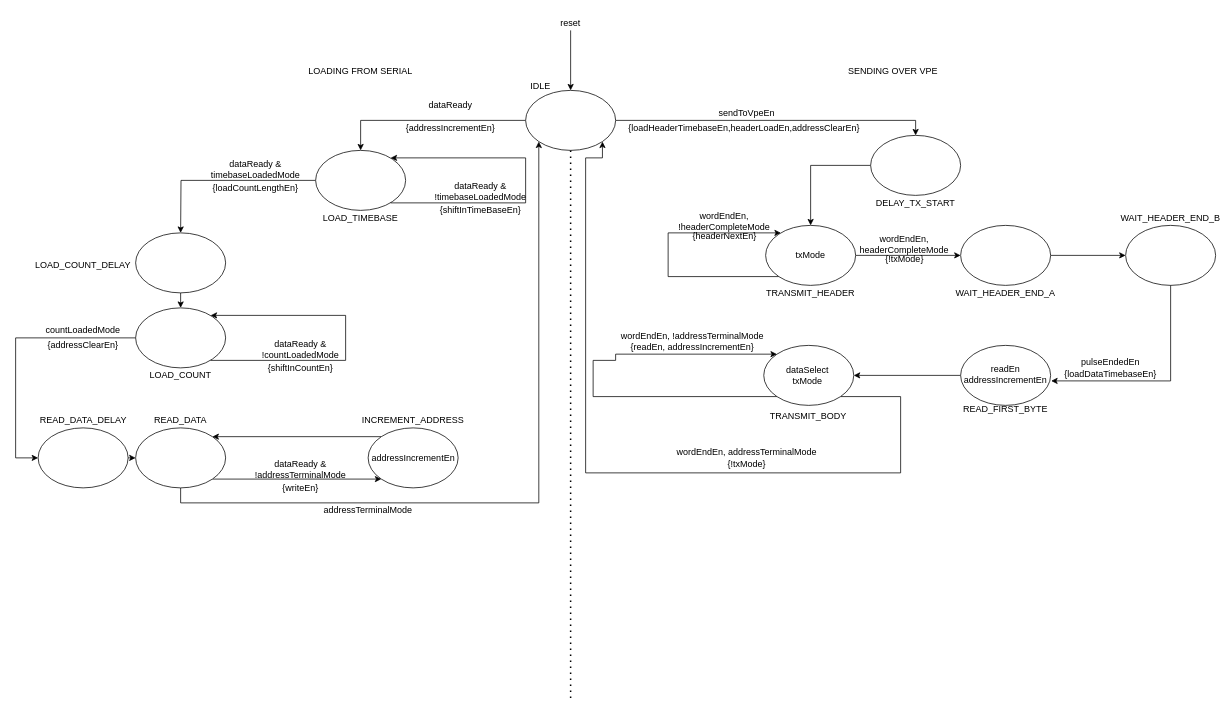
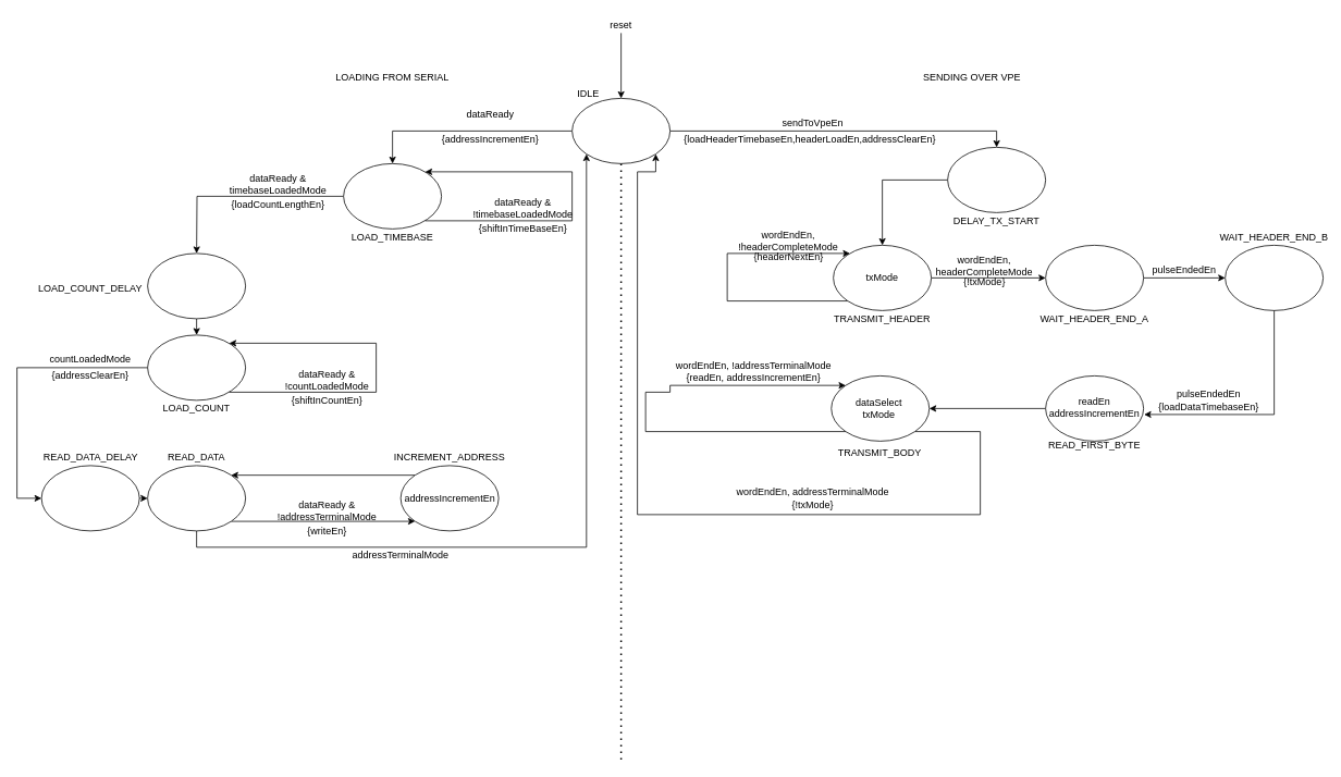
  <mxCell id="0" />
  <mxCell id="1" parent="0" />
  <mxCell id="2" style="edgeStyle=orthogonalEdgeStyle;rounded=0;orthogonalLoop=1;jettySize=auto;html=1;exitX=0;exitY=0.5;exitDx=0;exitDy=0;entryX=0.5;entryY=0;entryDx=0;entryDy=0;" edge="1" parent="1" source="4" target="9"><mxGeometry relative="1" as="geometry" /></mxCell>
  <mxCell id="3" style="edgeStyle=orthogonalEdgeStyle;rounded=0;orthogonalLoop=1;jettySize=auto;html=1;exitX=1;exitY=0.5;exitDx=0;exitDy=0;entryX=0.5;entryY=0;entryDx=0;entryDy=0;" edge="1" parent="1" source="4" target="47"><mxGeometry relative="1" as="geometry" /></mxCell>
  <mxCell id="4" value="" style="ellipse;whiteSpace=wrap;html=1;" vertex="1" parent="1"><mxGeometry x="700" y="120" width="120" height="80" as="geometry" /></mxCell>
  <mxCell id="5" style="edgeStyle=orthogonalEdgeStyle;rounded=0;orthogonalLoop=1;jettySize=auto;html=1;entryX=0.5;entryY=0;entryDx=0;entryDy=0;" edge="1" parent="1" source="6" target="4"><mxGeometry relative="1" as="geometry" /></mxCell>
  <mxCell id="6" value="reset" style="text;html=1;align=center;verticalAlign=middle;whiteSpace=wrap;rounded=0;" vertex="1" parent="1"><mxGeometry x="740" y="20" width="40" height="20" as="geometry" /></mxCell>
  <mxCell id="7" value="" style="endArrow=none;dashed=1;html=1;dashPattern=1 3;strokeWidth=2;rounded=0;" edge="1" parent="1"><mxGeometry width="50" height="50" relative="1" as="geometry"><mxPoint x="760" y="930" as="sourcePoint" /><mxPoint x="760" y="200" as="targetPoint" /></mxGeometry></mxCell>
  <mxCell id="8" style="edgeStyle=orthogonalEdgeStyle;rounded=0;orthogonalLoop=1;jettySize=auto;html=1;exitX=0;exitY=0.5;exitDx=0;exitDy=0;" edge="1" parent="1" source="9"><mxGeometry relative="1" as="geometry"><mxPoint x="240" y="310" as="targetPoint" /></mxGeometry></mxCell>
  <mxCell id="9" value="" style="ellipse;whiteSpace=wrap;html=1;" vertex="1" parent="1"><mxGeometry x="420" y="200" width="120" height="80" as="geometry" /></mxCell>
  <mxCell id="10" value="dataReady" style="text;html=1;align=center;verticalAlign=middle;whiteSpace=wrap;rounded=0;" vertex="1" parent="1"><mxGeometry x="570" y="130" width="60" height="20" as="geometry" /></mxCell>
  <mxCell id="11" value="{addressIncrementEn}" style="text;html=1;align=center;verticalAlign=middle;whiteSpace=wrap;rounded=0;" vertex="1" parent="1"><mxGeometry x="530" y="160" width="140" height="20" as="geometry" /></mxCell>
  <mxCell id="12" value="LOADING FROM SERIAL" style="text;html=1;align=center;verticalAlign=middle;whiteSpace=wrap;rounded=0;" vertex="1" parent="1"><mxGeometry x="390" width="180" height="30" as="geometry" y="80" /></mxCell>
  <mxCell id="13" value="SENDING OVER VPE" style="text;html=1;align=center;verticalAlign=middle;whiteSpace=wrap;rounded=0;" vertex="1" parent="1"><mxGeometry x="1100" width="180" height="30" as="geometry" y="80" /></mxCell>
  <mxCell id="14" style="edgeStyle=orthogonalEdgeStyle;rounded=0;orthogonalLoop=1;jettySize=auto;html=1;exitX=0;exitY=0.5;exitDx=0;exitDy=0;" edge="1" parent="1" source="15"><mxGeometry relative="1" as="geometry"><mxPoint x="50" y="610" as="targetPoint" /><Array as="points"><mxPoint x="20" y="450" /><mxPoint x="20" y="610" /></Array></mxGeometry></mxCell>
  <mxCell id="15" value="" style="ellipse;whiteSpace=wrap;html=1;" vertex="1" parent="1"><mxGeometry y="410" width="120" height="80" as="geometry" x="180" /></mxCell>
  <mxCell id="16" value="IDLE" style="text;html=1;align=center;verticalAlign=middle;whiteSpace=wrap;rounded=0;" vertex="1" parent="1"><mxGeometry x="690" y="100" width="60" height="30" as="geometry" /></mxCell>
  <mxCell id="17" value="LOAD_TIMEBASE" style="text;html=1;align=center;verticalAlign=middle;whiteSpace=wrap;rounded=0;" vertex="1" parent="1"><mxGeometry x="425" y="280" width="110" height="20" as="geometry" /></mxCell>
  <mxCell id="18" value="LOAD_COUNT" style="text;html=1;align=center;verticalAlign=middle;whiteSpace=wrap;rounded=0;" vertex="1" parent="1"><mxGeometry x="185" y="490" width="110" height="20" as="geometry" /></mxCell>
  <mxCell id="19" value="" style="endArrow=classic;html=1;rounded=0;" edge="1" parent="1"><mxGeometry width="50" height="50" relative="1" as="geometry"><mxPoint x="520" y="270" as="sourcePoint" /><mxPoint x="520" y="210" as="targetPoint" /><Array as="points"><mxPoint x="700" y="270" /><mxPoint x="700" y="210" /></Array></mxGeometry></mxCell>
  <mxCell id="20" value="dataReady &amp;amp; !timebaseLoadedMode" style="text;html=1;align=center;verticalAlign=middle;whiteSpace=wrap;rounded=0;" vertex="1" parent="1"><mxGeometry x="590" y="240" width="100" height="30" as="geometry" /></mxCell>
  <mxCell id="21" value="{shiftInTimeBaseEn}" style="text;html=1;align=center;verticalAlign=middle;whiteSpace=wrap;rounded=0;" vertex="1" parent="1"><mxGeometry x="570" y="270" width="140" height="20" as="geometry" /></mxCell>
  <mxCell id="22" value="dataReady &amp;amp; timebaseLoadedMode" style="text;html=1;align=center;verticalAlign=middle;whiteSpace=wrap;rounded=0;" vertex="1" parent="1"><mxGeometry x="290" y="210" width="100" height="30" as="geometry" /></mxCell>
  <mxCell id="23" value="{loadCountLengthEn}" style="text;html=1;align=center;verticalAlign=middle;whiteSpace=wrap;rounded=0;" vertex="1" parent="1"><mxGeometry x="270" y="240" width="140" height="20" as="geometry" /></mxCell>
  <mxCell id="24" value="" style="endArrow=classic;html=1;rounded=0;" edge="1" parent="1"><mxGeometry width="50" height="50" relative="1" as="geometry"><mxPoint x="280" y="480" as="sourcePoint" /><mxPoint x="280" y="420" as="targetPoint" /><Array as="points"><mxPoint x="460" y="480" /><mxPoint x="460" y="420" /></Array></mxGeometry></mxCell>
  <mxCell id="25" value="dataReady &amp;amp; !countLoadedMode" style="text;html=1;align=center;verticalAlign=middle;whiteSpace=wrap;rounded=0;" vertex="1" parent="1"><mxGeometry x="350" y="450" width="100" height="30" as="geometry" /></mxCell>
  <mxCell id="26" value="{shiftInCountEn}" style="text;html=1;align=center;verticalAlign=middle;whiteSpace=wrap;rounded=0;" vertex="1" parent="1"><mxGeometry x="330" y="480" width="140" height="20" as="geometry" /></mxCell>
  <mxCell id="27" style="edgeStyle=orthogonalEdgeStyle;rounded=0;orthogonalLoop=1;jettySize=auto;html=1;exitX=0.5;exitY=1;exitDx=0;exitDy=0;entryX=0;entryY=1;entryDx=0;entryDy=0;" edge="1" parent="1" source="29" target="4"><mxGeometry relative="1" as="geometry" /></mxCell>
  <mxCell id="28" style="edgeStyle=orthogonalEdgeStyle;rounded=0;orthogonalLoop=1;jettySize=auto;html=1;exitX=1;exitY=1;exitDx=0;exitDy=0;entryX=0;entryY=1;entryDx=0;entryDy=0;" edge="1" parent="1" source="29" target="40"><mxGeometry relative="1" as="geometry"><mxPoint x="500" y="638.158" as="targetPoint" /></mxGeometry></mxCell>
  <mxCell id="29" value="" style="ellipse;whiteSpace=wrap;html=1;" vertex="1" parent="1"><mxGeometry y="570" width="120" height="80" as="geometry" x="180" /></mxCell>
  <mxCell id="30" value="READ_DATA" style="text;html=1;align=center;verticalAlign=middle;whiteSpace=wrap;rounded=0;" vertex="1" parent="1"><mxGeometry x="205" y="550" width="70" height="20" as="geometry" /></mxCell>
  <mxCell id="31" value="countLoadedMode" style="text;html=1;align=center;verticalAlign=middle;whiteSpace=wrap;rounded=0;" vertex="1" parent="1"><mxGeometry x="60" y="430" width="100" height="20" as="geometry" /></mxCell>
  <mxCell id="32" value="{addressClearEn}" style="text;html=1;align=center;verticalAlign=middle;whiteSpace=wrap;rounded=0;" vertex="1" parent="1"><mxGeometry x="60" y="450" width="100" height="20" as="geometry" /></mxCell>
  <mxCell id="33" value="dataReady &amp;amp; !addressTerminalMode" style="text;html=1;align=center;verticalAlign=middle;whiteSpace=wrap;rounded=0;" vertex="1" parent="1"><mxGeometry x="340" y="610" width="120" height="30" as="geometry" /></mxCell>
  <mxCell id="34" value="{writeEn}" style="text;html=1;align=center;verticalAlign=middle;whiteSpace=wrap;rounded=0;" vertex="1" parent="1"><mxGeometry x="310" y="640" width="180" height="20" as="geometry" /></mxCell>
  <mxCell id="35" value="addressTerminalMode" style="text;html=1;align=center;verticalAlign=middle;whiteSpace=wrap;rounded=0;" vertex="1" parent="1"><mxGeometry x="425" y="670" width="130" height="20" as="geometry" /></mxCell>
  <mxCell id="36" style="edgeStyle=orthogonalEdgeStyle;rounded=0;orthogonalLoop=1;jettySize=auto;html=1;exitX=0.5;exitY=1;exitDx=0;exitDy=0;entryX=0.5;entryY=0;entryDx=0;entryDy=0;" edge="1" parent="1" source="37" target="15"><mxGeometry relative="1" as="geometry" /></mxCell>
  <mxCell id="37" value="" style="ellipse;whiteSpace=wrap;html=1;" vertex="1" parent="1"><mxGeometry y="310" width="120" height="80" as="geometry" x="180" /></mxCell>
  <mxCell id="38" value="LOAD_COUNT_DELAY" style="text;html=1;align=center;verticalAlign=middle;whiteSpace=wrap;rounded=0;" vertex="1" parent="1"><mxGeometry x="40" y="340" width="140" height="25" as="geometry" /></mxCell>
  <mxCell id="39" style="edgeStyle=orthogonalEdgeStyle;rounded=0;orthogonalLoop=1;jettySize=auto;html=1;exitX=0;exitY=0;exitDx=0;exitDy=0;entryX=1;entryY=0;entryDx=0;entryDy=0;" edge="1" parent="1" source="40" target="29"><mxGeometry relative="1" as="geometry" /></mxCell>
  <mxCell id="40" value="" style="ellipse;whiteSpace=wrap;html=1;" vertex="1" parent="1"><mxGeometry x="490" y="570" width="120" height="80" as="geometry" /></mxCell>
  <mxCell id="41" value="INCREMENT_ADDRESS" style="text;html=1;align=center;verticalAlign=middle;whiteSpace=wrap;rounded=0;" vertex="1" parent="1"><mxGeometry x="480" y="550" width="140" height="20" as="geometry" /></mxCell>
  <mxCell id="42" value="addressIncrementEn" style="text;html=1;align=center;verticalAlign=middle;whiteSpace=wrap;rounded=0;" vertex="1" parent="1"><mxGeometry x="492.5" y="602.5" width="115" height="15" as="geometry" /></mxCell>
  <mxCell id="43" style="edgeStyle=orthogonalEdgeStyle;rounded=0;orthogonalLoop=1;jettySize=auto;html=1;exitX=1;exitY=0.5;exitDx=0;exitDy=0;entryX=0;entryY=0.5;entryDx=0;entryDy=0;" edge="1" parent="1" source="44" target="29"><mxGeometry relative="1" as="geometry" /></mxCell>
  <mxCell id="44" value="" style="ellipse;whiteSpace=wrap;html=1;" vertex="1" parent="1"><mxGeometry x="50" y="570" width="120" height="80" as="geometry" /></mxCell>
  <mxCell id="45" value="READ_DATA_DELAY" style="text;html=1;align=center;verticalAlign=middle;whiteSpace=wrap;rounded=0;" vertex="1" parent="1"><mxGeometry x="47.5" y="550" width="125" height="20" as="geometry" /></mxCell>
  <mxCell id="46" style="edgeStyle=orthogonalEdgeStyle;rounded=0;orthogonalLoop=1;jettySize=auto;html=1;exitX=0;exitY=0.5;exitDx=0;exitDy=0;entryX=0.5;entryY=0;entryDx=0;entryDy=0;" edge="1" parent="1" source="47" target="52"><mxGeometry relative="1" as="geometry" /></mxCell>
  <mxCell id="47" value="" style="ellipse;whiteSpace=wrap;html=1;" vertex="1" parent="1"><mxGeometry x="1160" y="180" width="120" height="80" as="geometry" /></mxCell>
  <mxCell id="48" value="sendToVpeEn" style="text;html=1;align=center;verticalAlign=middle;whiteSpace=wrap;rounded=0;" vertex="1" parent="1"><mxGeometry x="950" y="140" width="90" height="20" as="geometry" /></mxCell>
  <mxCell id="49" value="{loadHeaderTimebaseEn,headerLoadEn,addressClearEn}" style="text;html=1;align=center;verticalAlign=middle;whiteSpace=wrap;rounded=0;" vertex="1" parent="1"><mxGeometry x="830" y="160" width="322.5" height="20" as="geometry" /></mxCell>
  <mxCell id="50" style="edgeStyle=orthogonalEdgeStyle;rounded=0;orthogonalLoop=1;jettySize=auto;html=1;exitX=0;exitY=1;exitDx=0;exitDy=0;" edge="1" parent="1" source="52" target="52"><mxGeometry relative="1" as="geometry"><mxPoint x="1010" y="310" as="targetPoint" /><Array as="points"><mxPoint x="890" y="368" /><mxPoint x="890" y="310" /></Array></mxGeometry></mxCell>
  <mxCell id="51" style="edgeStyle=orthogonalEdgeStyle;rounded=0;orthogonalLoop=1;jettySize=auto;html=1;exitX=1;exitY=0.5;exitDx=0;exitDy=0;entryX=0;entryY=0.5;entryDx=0;entryDy=0;" edge="1" parent="1" source="52" target="59"><mxGeometry relative="1" as="geometry" /></mxCell>
  <mxCell id="52" value="" style="ellipse;whiteSpace=wrap;html=1;" vertex="1" parent="1"><mxGeometry x="1020" y="300" width="120" height="80" as="geometry" /></mxCell>
  <mxCell id="53" value="DELAY_TX_START" style="text;html=1;align=center;verticalAlign=middle;whiteSpace=wrap;rounded=0;" vertex="1" parent="1"><mxGeometry x="1165" y="260" width="110" height="20" as="geometry" /></mxCell>
  <mxCell id="54" value="TRANSMIT_HEADER" style="text;html=1;align=center;verticalAlign=middle;whiteSpace=wrap;rounded=0;" vertex="1" parent="1"><mxGeometry x="1020" y="380" width="120" height="20" as="geometry" /></mxCell>
  <mxCell id="55" value="txMode" style="text;html=1;align=center;verticalAlign=middle;whiteSpace=wrap;rounded=0;" vertex="1" parent="1"><mxGeometry x="1050" y="330" width="60" height="20" as="geometry" /></mxCell>
  <mxCell id="56" value="wordEndEn, !headerCompleteMode" style="text;html=1;align=center;verticalAlign=middle;whiteSpace=wrap;rounded=0;" vertex="1" parent="1"><mxGeometry x="890" y="280" width="150" height="30" as="geometry" /></mxCell>
  <mxCell id="57" value="{headerNextEn}" style="text;html=1;align=center;verticalAlign=middle;whiteSpace=wrap;rounded=0;" vertex="1" parent="1"><mxGeometry x="912.5" y="310" width="105" height="10" as="geometry" /></mxCell>
  <mxCell id="58" style="edgeStyle=orthogonalEdgeStyle;rounded=0;orthogonalLoop=1;jettySize=auto;html=1;exitX=1;exitY=0.5;exitDx=0;exitDy=0;entryX=0;entryY=0.5;entryDx=0;entryDy=0;" edge="1" parent="1" source="59" target="75"><mxGeometry relative="1" as="geometry" /></mxCell>
  <mxCell id="59" value="" style="ellipse;whiteSpace=wrap;html=1;" vertex="1" parent="1"><mxGeometry x="1280" y="300" width="120" height="80" as="geometry" /></mxCell>
  <mxCell id="60" value="WAIT_HEADER_END_A" style="text;html=1;align=center;verticalAlign=middle;whiteSpace=wrap;rounded=0;" vertex="1" parent="1"><mxGeometry x="1285" y="380" width="110" height="20" as="geometry" /></mxCell>
  <mxCell id="61" value="wordEndEn, headerCompleteMode" style="text;html=1;align=center;verticalAlign=middle;whiteSpace=wrap;rounded=0;" vertex="1" parent="1"><mxGeometry x="1130" y="310" width="150" height="30" as="geometry" /></mxCell>
  <mxCell id="62" value="{!txMode}" style="text;html=1;align=center;verticalAlign=middle;whiteSpace=wrap;rounded=0;" vertex="1" parent="1"><mxGeometry x="1152.5" y="340" width="105" height="10" as="geometry" /></mxCell>
  <mxCell id="63" style="edgeStyle=orthogonalEdgeStyle;rounded=0;orthogonalLoop=1;jettySize=auto;html=1;exitX=0;exitY=0.5;exitDx=0;exitDy=0;entryX=1;entryY=0.5;entryDx=0;entryDy=0;" edge="1" parent="1" source="64" target="70"><mxGeometry relative="1" as="geometry" /></mxCell>
  <mxCell id="64" value="" style="ellipse;whiteSpace=wrap;html=1;" vertex="1" parent="1"><mxGeometry x="1280" y="460" width="120" height="80" as="geometry" /></mxCell>
  <mxCell id="65" value="pulseEndedEn&lt;div&gt;{loadDataTimebaseEn}&lt;/div&gt;" style="text;html=1;align=center;verticalAlign=middle;whiteSpace=wrap;rounded=0;" vertex="1" parent="1"><mxGeometry x="1370" y="470" width="220" height="40" as="geometry" /></mxCell>
  <mxCell id="66" value="READ_FIRST_BYTE" style="text;html=1;align=center;verticalAlign=middle;whiteSpace=wrap;rounded=0;" vertex="1" parent="1"><mxGeometry x="1275" y="540" width="130" height="10" as="geometry" /></mxCell>
  <mxCell id="67" value="readEn&lt;div&gt;addressIncrementEn&lt;/div&gt;" style="text;html=1;align=center;verticalAlign=middle;whiteSpace=wrap;rounded=0;" vertex="1" parent="1"><mxGeometry x="1290" y="480" width="100" height="37.5" as="geometry" /></mxCell>
  <mxCell id="68" style="edgeStyle=orthogonalEdgeStyle;rounded=0;orthogonalLoop=1;jettySize=auto;html=1;exitX=0;exitY=1;exitDx=0;exitDy=0;entryX=0;entryY=0;entryDx=0;entryDy=0;" edge="1" parent="1" source="70" target="70"><mxGeometry relative="1" as="geometry"><mxPoint x="910" y="461" as="targetPoint" /><Array as="points"><mxPoint x="790" y="528" /><mxPoint x="790" y="480" /><mxPoint x="820" y="480" /><mxPoint x="820" y="472" /></Array></mxGeometry></mxCell>
  <mxCell id="69" style="edgeStyle=orthogonalEdgeStyle;rounded=0;orthogonalLoop=1;jettySize=auto;html=1;exitX=1;exitY=1;exitDx=0;exitDy=0;entryX=1;entryY=1;entryDx=0;entryDy=0;" edge="1" parent="1" source="70" target="4"><mxGeometry relative="1" as="geometry"><Array as="points"><mxPoint x="1200" y="528" /><mxPoint x="1200" y="630" /><mxPoint x="780" y="630" /><mxPoint x="780" y="210" /><mxPoint x="802" y="210" /></Array></mxGeometry></mxCell>
  <mxCell id="70" value="" style="ellipse;whiteSpace=wrap;html=1;" vertex="1" parent="1"><mxGeometry x="1017.5" y="460" width="120" height="80" as="geometry" /></mxCell>
  <mxCell id="71" value="TRANSMIT_BODY" style="text;html=1;align=center;verticalAlign=middle;whiteSpace=wrap;rounded=0;" vertex="1" parent="1"><mxGeometry x="1022.5" y="550" width="107.5" height="10" as="geometry" /></mxCell>
  <mxCell id="72" value="dataSelect&lt;div&gt;txMode&lt;/div&gt;" style="text;html=1;align=center;verticalAlign=middle;whiteSpace=wrap;rounded=0;" vertex="1" parent="1"><mxGeometry x="1046.25" y="487.5" width="60" height="25" as="geometry" /></mxCell>
  <mxCell id="73" value="wordEndEn, !addressTerminalMode&lt;div&gt;{readEn, addressIncrementEn}&lt;/div&gt;" style="text;html=1;align=center;verticalAlign=middle;whiteSpace=wrap;rounded=0;" vertex="1" parent="1"><mxGeometry x="825" y="420" width="195" height="70" as="geometry" /></mxCell>
  <mxCell id="74" value="wordEndEn, addressTerminalMode&lt;div&gt;{!txMode}&lt;/div&gt;" style="text;html=1;align=center;verticalAlign=middle;whiteSpace=wrap;rounded=0;" vertex="1" parent="1"><mxGeometry x="895" y="593.75" width="200" height="32.5" as="geometry" /></mxCell>
  <mxCell id="75" value="" style="ellipse;whiteSpace=wrap;html=1;" vertex="1" parent="1"><mxGeometry x="1500" y="300" width="120" height="80" as="geometry" /></mxCell>
  <mxCell id="76" style="edgeStyle=orthogonalEdgeStyle;rounded=0;orthogonalLoop=1;jettySize=auto;html=1;exitX=0.5;exitY=1;exitDx=0;exitDy=0;entryX=1.006;entryY=0.592;entryDx=0;entryDy=0;entryPerimeter=0;" edge="1" parent="1" source="75" target="64"><mxGeometry relative="1" as="geometry" /></mxCell>
+ <mxCell id="77" value="pulseEndedEn" style="text;html=1;align=center;verticalAlign=middle;whiteSpace=wrap;rounded=0;" vertex="1" parent="1"><mxGeometry x="1405" y="320" width="90" height="20" as="geometry" /></mxCell>
  <mxCell id="78" value="WAIT_HEADER_END_B" style="text;html=1;align=center;verticalAlign=middle;whiteSpace=wrap;rounded=0;" vertex="1" parent="1"><mxGeometry x="1505" y="280" width="110" height="20" as="geometry" /></mxCell>
